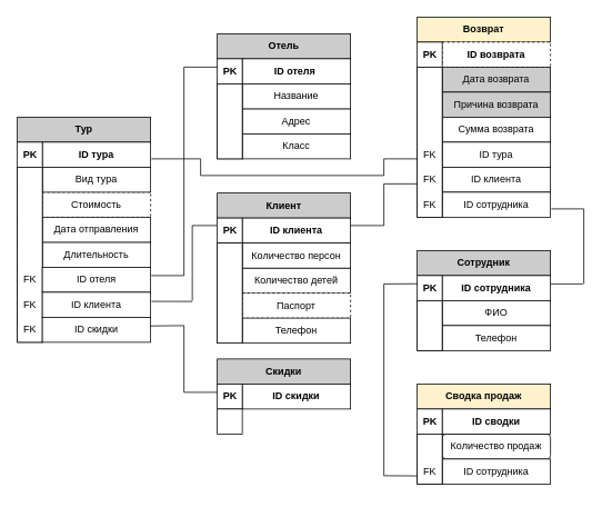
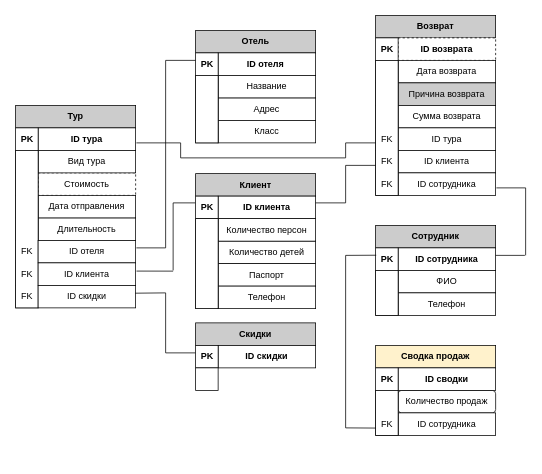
  <mxCell id="0" />
  <mxCell id="1" parent="0" />
  <mxCell id="2" value="" style="group" parent="1" vertex="1" connectable="0"><mxGeometry x="260" y="40" width="160" height="175" as="geometry" /></mxCell>
  <mxCell id="3" value="&lt;b&gt;Отель&lt;/b&gt;" style="rounded=0;whiteSpace=wrap;html=1;fillColor=#CCCCCC;strokeColor=#000000;" parent="2" vertex="1"><mxGeometry width="160" height="30" as="geometry" /></mxCell>
  <mxCell id="4" value="&lt;b&gt;ID отеля&amp;nbsp;&lt;/b&gt;" style="rounded=0;whiteSpace=wrap;html=1;strokeColor=#000000;" parent="2" vertex="1"><mxGeometry x="30" y="30" width="130" height="30" as="geometry" /></mxCell>
  <mxCell id="5" value="Адрес" style="rounded=0;whiteSpace=wrap;html=1;strokeColor=#000000;" parent="2" vertex="1"><mxGeometry x="30" y="90" width="130" height="30" as="geometry" /></mxCell>
  <mxCell id="6" value="Класс" style="rounded=0;whiteSpace=wrap;html=1;strokeColor=#000000;" parent="2" vertex="1"><mxGeometry x="30" y="120" width="130" height="30" as="geometry" /></mxCell>
  <mxCell id="7" value="Название" style="rounded=0;whiteSpace=wrap;html=1;strokeColor=#000000;" parent="2" vertex="1"><mxGeometry x="30" y="60" width="130" height="30" as="geometry" /></mxCell>
  <mxCell id="8" value="&lt;b&gt;PK&lt;/b&gt;" style="text;html=1;align=center;verticalAlign=middle;resizable=0;points=[];;autosize=1;" parent="2" vertex="1"><mxGeometry y="35" width="30" height="20" as="geometry" /></mxCell>
  <mxCell id="9" value="" style="rounded=0;whiteSpace=wrap;html=1;" vertex="1" parent="2"><mxGeometry y="30" width="30" height="30" as="geometry" /></mxCell>
  <mxCell id="10" value="" style="rounded=0;whiteSpace=wrap;html=1;" vertex="1" parent="2"><mxGeometry y="60" width="30" height="30" as="geometry" /></mxCell>
  <mxCell id="11" value="" style="rounded=0;whiteSpace=wrap;html=1;" vertex="1" parent="2"><mxGeometry y="90" width="30" height="30" as="geometry" /></mxCell>
  <mxCell id="12" value="" style="rounded=0;whiteSpace=wrap;html=1;" vertex="1" parent="2"><mxGeometry y="120" width="30" height="30" as="geometry" /></mxCell>
  <mxCell id="13" value="&lt;b&gt;PK&lt;/b&gt;" style="text;html=1;align=center;verticalAlign=middle;resizable=0;points=[];;autosize=1;" parent="2" vertex="1"><mxGeometry y="35" width="30" height="20" as="geometry" /></mxCell>
  <mxCell id="14" value="" style="rounded=0;whiteSpace=wrap;html=1;" vertex="1" parent="2"><mxGeometry y="60" width="30" height="90" as="geometry" /></mxCell>
  <mxCell id="15" value="" style="group" parent="1" vertex="1" connectable="0"><mxGeometry x="260" y="231" width="160" height="180" as="geometry" /></mxCell>
  <mxCell id="16" value="&lt;b&gt;Клиент&lt;/b&gt;" style="rounded=0;whiteSpace=wrap;html=1;fillColor=#CCCCCC;strokeColor=#000000;" parent="15" vertex="1"><mxGeometry width="160" height="30" as="geometry" /></mxCell>
  <mxCell id="17" value="&lt;b&gt;ID клиента&lt;/b&gt;" style="rounded=0;whiteSpace=wrap;html=1;strokeColor=#000000;" parent="15" vertex="1"><mxGeometry x="30" y="30" width="130" height="30" as="geometry" /></mxCell>
  <mxCell id="18" value="Количество детей" style="rounded=0;whiteSpace=wrap;html=1;strokeColor=#000000;" parent="15" vertex="1"><mxGeometry x="30" y="90" width="130" height="30" as="geometry" /></mxCell>
- <mxCell id="19" value="Паспорт" style="rounded=0;whiteSpace=wrap;html=1;strokeColor=#000000;dashed=1;" parent="15" vertex="1"><mxGeometry x="30" y="120" width="130" height="30" as="geometry" /></mxCell>
+ <mxCell id="19" value="Паспорт" style="rounded=0;whiteSpace=wrap;html=1;strokeColor=#000000;" parent="15" vertex="1"><mxGeometry x="30" y="120" width="130" height="30" as="geometry" /></mxCell>
  <mxCell id="20" value="Количество персон" style="rounded=0;whiteSpace=wrap;html=1;strokeColor=#000000;" parent="15" vertex="1"><mxGeometry x="30" y="60" width="130" height="30" as="geometry" /></mxCell>
  <mxCell id="21" value="Телефон" style="rounded=0;whiteSpace=wrap;html=1;strokeColor=#000000;" parent="15" vertex="1"><mxGeometry x="30" y="150" width="130" height="30" as="geometry" /></mxCell>
  <mxCell id="22" value="&lt;b&gt;PK&lt;/b&gt;" style="text;html=1;align=center;verticalAlign=middle;resizable=0;points=[];;autosize=1;" parent="15" vertex="1"><mxGeometry y="35" width="30" height="20" as="geometry" /></mxCell>
  <mxCell id="23" value="" style="rounded=0;whiteSpace=wrap;html=1;" vertex="1" parent="15"><mxGeometry y="30" width="30" height="30" as="geometry" /></mxCell>
  <mxCell id="24" value="&lt;b&gt;PK&lt;/b&gt;" style="text;html=1;align=center;verticalAlign=middle;resizable=0;points=[];;autosize=1;" vertex="1" parent="15"><mxGeometry y="65" width="30" height="20" as="geometry" /></mxCell>
  <mxCell id="25" value="" style="rounded=0;whiteSpace=wrap;html=1;" vertex="1" parent="15"><mxGeometry y="60" width="30" height="30" as="geometry" /></mxCell>
  <mxCell id="26" value="" style="rounded=0;whiteSpace=wrap;html=1;" vertex="1" parent="15"><mxGeometry y="90" width="30" height="30" as="geometry" /></mxCell>
  <mxCell id="27" value="" style="rounded=0;whiteSpace=wrap;html=1;" vertex="1" parent="15"><mxGeometry y="120" width="30" height="30" as="geometry" /></mxCell>
  <mxCell id="28" value="" style="rounded=0;whiteSpace=wrap;html=1;" vertex="1" parent="15"><mxGeometry y="150" width="30" height="30" as="geometry" /></mxCell>
  <mxCell id="29" value="&lt;b&gt;PK&lt;/b&gt;" style="text;html=1;align=center;verticalAlign=middle;resizable=0;points=[];;autosize=1;" vertex="1" parent="15"><mxGeometry y="35" width="30" height="20" as="geometry" /></mxCell>
  <mxCell id="30" value="" style="rounded=0;whiteSpace=wrap;html=1;" vertex="1" parent="15"><mxGeometry y="60" width="30" height="120" as="geometry" /></mxCell>
  <mxCell id="31" value="" style="group" parent="1" vertex="1" connectable="0"><mxGeometry x="500" y="20" width="160" height="260" as="geometry" /></mxCell>
- <mxCell id="32" value="&lt;b&gt;Возврат&lt;/b&gt;" style="rounded=0;whiteSpace=wrap;html=1;strokeColor=#000000;fillColor=#fff2cc;" parent="31" vertex="1"><mxGeometry width="160" height="30" as="geometry" /></mxCell>
+ <mxCell id="32" value="&lt;b&gt;Возврат&lt;/b&gt;" style="rounded=0;whiteSpace=wrap;html=1;strokeColor=#000000;fillColor=#CCCCCC;" parent="31" vertex="1"><mxGeometry width="160" height="30" as="geometry" /></mxCell>
  <mxCell id="33" value="&lt;b&gt;ID возврата&lt;/b&gt;" style="rounded=0;whiteSpace=wrap;html=1;strokeColor=#000000;dashed=1;" parent="31" vertex="1"><mxGeometry x="30" y="30" width="130" height="30" as="geometry" /></mxCell>
- <mxCell id="34" value="Дата возврата" style="rounded=0;whiteSpace=wrap;html=1;strokeColor=#000000;fillColor=#cccccc;" parent="31" vertex="1"><mxGeometry x="30" y="60" width="130" height="30" as="geometry" /></mxCell>
+ <mxCell id="34" value="Дата возврата" style="rounded=0;whiteSpace=wrap;html=1;strokeColor=#000000;" parent="31" vertex="1"><mxGeometry x="30" y="60" width="130" height="30" as="geometry" /></mxCell>
  <mxCell id="35" value="Причина возврата" style="rounded=0;whiteSpace=wrap;html=1;strokeColor=#000000;fillColor=#cccccc;" parent="31" vertex="1"><mxGeometry x="30" y="90" width="130" height="30" as="geometry" /></mxCell>
  <mxCell id="36" value="Сумма возврата" style="rounded=0;whiteSpace=wrap;html=1;strokeColor=#000000;" parent="31" vertex="1"><mxGeometry x="30" y="120" width="130" height="30" as="geometry" /></mxCell>
  <mxCell id="37" value="ID тура" style="rounded=0;whiteSpace=wrap;html=1;strokeColor=#000000;" parent="31" vertex="1"><mxGeometry x="30" y="150" width="130" height="30" as="geometry" /></mxCell>
  <mxCell id="38" value="ID клиента" style="rounded=0;whiteSpace=wrap;html=1;strokeColor=#000000;" parent="31" vertex="1"><mxGeometry x="30" y="180" width="130" height="30" as="geometry" /></mxCell>
  <mxCell id="39" value="ID сотрудника" style="rounded=0;whiteSpace=wrap;html=1;strokeColor=#000000;" parent="31" vertex="1"><mxGeometry x="30" y="210" width="130" height="30" as="geometry" /></mxCell>
  <mxCell id="40" value="&lt;b&gt;PK&lt;/b&gt;" style="text;html=1;align=center;verticalAlign=middle;resizable=0;points=[];;autosize=1;" parent="31" vertex="1"><mxGeometry y="35" width="30" height="20" as="geometry" /></mxCell>
  <mxCell id="41" value="" style="rounded=0;whiteSpace=wrap;html=1;" vertex="1" parent="31"><mxGeometry y="30" width="30" height="30" as="geometry" /></mxCell>
  <mxCell id="42" value="" style="rounded=0;whiteSpace=wrap;html=1;" vertex="1" parent="31"><mxGeometry y="60" width="30" height="30" as="geometry" /></mxCell>
  <mxCell id="43" value="&lt;b&gt;PK&lt;/b&gt;" style="text;html=1;align=center;verticalAlign=middle;resizable=0;points=[];;autosize=1;" vertex="1" parent="31"><mxGeometry y="95" width="30" height="20" as="geometry" /></mxCell>
  <mxCell id="44" value="" style="rounded=0;whiteSpace=wrap;html=1;" vertex="1" parent="31"><mxGeometry y="90" width="30" height="30" as="geometry" /></mxCell>
  <mxCell id="45" value="" style="rounded=0;whiteSpace=wrap;html=1;" vertex="1" parent="31"><mxGeometry y="120" width="30" height="30" as="geometry" /></mxCell>
  <mxCell id="46" value="" style="rounded=0;whiteSpace=wrap;html=1;" vertex="1" parent="31"><mxGeometry y="150" width="30" height="30" as="geometry" /></mxCell>
  <mxCell id="47" value="" style="rounded=0;whiteSpace=wrap;html=1;" vertex="1" parent="31"><mxGeometry y="180" width="30" height="30" as="geometry" /></mxCell>
  <mxCell id="48" value="" style="rounded=0;whiteSpace=wrap;html=1;" vertex="1" parent="31"><mxGeometry y="210" width="30" height="30" as="geometry" /></mxCell>
  <mxCell id="49" value="&lt;b&gt;PK&lt;/b&gt;" style="text;html=1;align=center;verticalAlign=middle;resizable=0;points=[];;autosize=1;" vertex="1" parent="31"><mxGeometry y="35" width="30" height="20" as="geometry" /></mxCell>
  <mxCell id="50" value="" style="rounded=0;whiteSpace=wrap;html=1;" vertex="1" parent="31"><mxGeometry y="60" width="30" height="180" as="geometry" /></mxCell>
  <mxCell id="51" value="FK" style="text;html=1;align=center;verticalAlign=middle;resizable=0;points=[];;autosize=1;" vertex="1" parent="31"><mxGeometry y="155" width="30" height="20" as="geometry" /></mxCell>
  <mxCell id="52" value="FK" style="text;html=1;align=center;verticalAlign=middle;resizable=0;points=[];;autosize=1;" vertex="1" parent="31"><mxGeometry y="185" width="30" height="20" as="geometry" /></mxCell>
  <mxCell id="53" value="FK" style="text;html=1;align=center;verticalAlign=middle;resizable=0;points=[];;autosize=1;" vertex="1" parent="31"><mxGeometry y="215" width="30" height="20" as="geometry" /></mxCell>
  <mxCell id="54" value="" style="group" parent="1" vertex="1" connectable="0"><mxGeometry x="500" y="460" width="160" height="150" as="geometry" /></mxCell>
  <mxCell id="55" value="&lt;b&gt;Сводка продаж&lt;/b&gt;" style="rounded=0;whiteSpace=wrap;html=1;strokeColor=#000000;fillColor=#fff2cc;" parent="54" vertex="1"><mxGeometry width="160" height="30" as="geometry" /></mxCell>
  <mxCell id="56" value="Количество продаж" style="whiteSpace=wrap;html=1;strokeColor=#000000;rounded=1;" parent="54" vertex="1"><mxGeometry x="30" y="60" width="130" height="30" as="geometry" /></mxCell>
  <mxCell id="57" value="ID сотрудника" style="rounded=0;whiteSpace=wrap;html=1;strokeColor=#000000;" parent="54" vertex="1"><mxGeometry x="30" y="90" width="130" height="30" as="geometry" /></mxCell>
  <mxCell id="58" value="&lt;b&gt;ID сводки&lt;/b&gt;" style="rounded=0;whiteSpace=wrap;html=1;strokeColor=#000000;" parent="54" vertex="1"><mxGeometry x="30" y="30" width="130" height="30" as="geometry" /></mxCell>
  <mxCell id="59" value="&lt;b&gt;PK&lt;/b&gt;" style="text;html=1;align=center;verticalAlign=middle;resizable=0;points=[];;autosize=1;" parent="54" vertex="1"><mxGeometry y="35" width="30" height="20" as="geometry" /></mxCell>
  <mxCell id="60" value="&lt;b&gt;PK&lt;/b&gt;" style="text;html=1;align=center;verticalAlign=middle;resizable=0;points=[];;autosize=1;" vertex="1" parent="54"><mxGeometry y="35" width="30" height="20" as="geometry" /></mxCell>
  <mxCell id="61" value="" style="rounded=0;whiteSpace=wrap;html=1;" vertex="1" parent="54"><mxGeometry y="30" width="30" height="30" as="geometry" /></mxCell>
  <mxCell id="62" value="" style="rounded=0;whiteSpace=wrap;html=1;" vertex="1" parent="54"><mxGeometry y="60" width="30" height="30" as="geometry" /></mxCell>
  <mxCell id="63" value="" style="rounded=0;whiteSpace=wrap;html=1;" vertex="1" parent="54"><mxGeometry y="90" width="30" height="30" as="geometry" /></mxCell>
  <mxCell id="64" value="&lt;b&gt;PK&lt;/b&gt;" style="text;html=1;align=center;verticalAlign=middle;resizable=0;points=[];;autosize=1;" vertex="1" parent="54"><mxGeometry y="35" width="30" height="20" as="geometry" /></mxCell>
  <mxCell id="65" value="" style="rounded=0;whiteSpace=wrap;html=1;" vertex="1" parent="54"><mxGeometry y="60" width="30" height="60" as="geometry" /></mxCell>
  <mxCell id="66" value="FK" style="text;html=1;align=center;verticalAlign=middle;resizable=0;points=[];;autosize=1;" vertex="1" parent="54"><mxGeometry y="95" width="30" height="20" as="geometry" /></mxCell>
  <mxCell id="67" value="" style="group" parent="1" vertex="1" connectable="0"><mxGeometry x="500" y="300" width="160" height="150" as="geometry" /></mxCell>
  <mxCell id="68" value="&lt;b&gt;Сотрудник&lt;/b&gt;" style="rounded=0;whiteSpace=wrap;html=1;strokeColor=#000000;fillColor=#CCCCCC;" parent="67" vertex="1"><mxGeometry width="160" height="30" as="geometry" /></mxCell>
  <mxCell id="69" value="&lt;b&gt;ID сотрудника&lt;/b&gt;" style="rounded=0;whiteSpace=wrap;html=1;strokeColor=#000000;" parent="67" vertex="1"><mxGeometry x="30" y="30" width="130" height="30" as="geometry" /></mxCell>
  <mxCell id="70" value="ФИО" style="rounded=0;whiteSpace=wrap;html=1;strokeColor=#000000;" parent="67" vertex="1"><mxGeometry x="30" y="60" width="130" height="30" as="geometry" /></mxCell>
  <mxCell id="71" value="Телефон" style="rounded=0;whiteSpace=wrap;html=1;strokeColor=#000000;" parent="67" vertex="1"><mxGeometry x="30" y="90" width="130" height="30" as="geometry" /></mxCell>
  <mxCell id="72" value="&lt;b&gt;PK&lt;/b&gt;" style="text;html=1;align=center;verticalAlign=middle;resizable=0;points=[];;autosize=1;" parent="67" vertex="1"><mxGeometry y="35" width="30" height="20" as="geometry" /></mxCell>
  <mxCell id="73" value="&lt;b&gt;PK&lt;/b&gt;" style="text;html=1;align=center;verticalAlign=middle;resizable=0;points=[];;autosize=1;" vertex="1" parent="67"><mxGeometry y="35" width="30" height="20" as="geometry" /></mxCell>
  <mxCell id="74" value="" style="rounded=0;whiteSpace=wrap;html=1;" vertex="1" parent="67"><mxGeometry y="30" width="30" height="30" as="geometry" /></mxCell>
  <mxCell id="75" value="" style="rounded=0;whiteSpace=wrap;html=1;" vertex="1" parent="67"><mxGeometry y="60" width="30" height="30" as="geometry" /></mxCell>
  <mxCell id="76" value="" style="rounded=0;whiteSpace=wrap;html=1;" vertex="1" parent="67"><mxGeometry y="90" width="30" height="30" as="geometry" /></mxCell>
  <mxCell id="77" value="&lt;b&gt;PK&lt;/b&gt;" style="text;html=1;align=center;verticalAlign=middle;resizable=0;points=[];;autosize=1;" vertex="1" parent="67"><mxGeometry y="35" width="30" height="20" as="geometry" /></mxCell>
  <mxCell id="78" value="" style="rounded=0;whiteSpace=wrap;html=1;" vertex="1" parent="67"><mxGeometry y="60" width="30" height="60" as="geometry" /></mxCell>
  <mxCell id="79" value="" style="group" parent="1" vertex="1" connectable="0"><mxGeometry x="20" y="140" width="160" height="271" as="geometry" /></mxCell>
  <mxCell id="80" value="" style="group" parent="79" vertex="1" connectable="0"><mxGeometry width="160" height="270" as="geometry" /></mxCell>
  <mxCell id="81" value="&lt;b&gt;Тур&lt;/b&gt;" style="rounded=0;whiteSpace=wrap;html=1;fillColor=#CCCCCC;strokeColor=#000000;" parent="80" vertex="1"><mxGeometry width="160" height="30" as="geometry" /></mxCell>
  <mxCell id="82" value="&lt;b&gt;ID тура&lt;/b&gt;" style="rounded=0;whiteSpace=wrap;html=1;strokeColor=#000000;" parent="80" vertex="1"><mxGeometry x="30" y="30" width="130" height="30" as="geometry" /></mxCell>
  <mxCell id="83" value="Стоимость" style="rounded=0;whiteSpace=wrap;html=1;strokeColor=#000000;dashed=1;" parent="80" vertex="1"><mxGeometry x="30" y="90" width="130" height="30" as="geometry" /></mxCell>
  <mxCell id="84" value="Длительность" style="rounded=0;whiteSpace=wrap;html=1;strokeColor=#000000;" parent="80" vertex="1"><mxGeometry x="30" y="150" width="130" height="30" as="geometry" /></mxCell>
  <mxCell id="85" value="Вид тура" style="rounded=0;whiteSpace=wrap;html=1;strokeColor=#000000;" parent="80" vertex="1"><mxGeometry x="30" y="60" width="130" height="30" as="geometry" /></mxCell>
  <mxCell id="86" value="Дата отправления" style="rounded=0;whiteSpace=wrap;html=1;strokeColor=#000000;" parent="80" vertex="1"><mxGeometry x="30" y="120" width="130" height="30" as="geometry" /></mxCell>
  <mxCell id="87" value="&lt;b&gt;PK&lt;/b&gt;" style="text;html=1;align=center;verticalAlign=middle;resizable=0;points=[];;autosize=1;" vertex="1" parent="80"><mxGeometry y="35" width="30" height="20" as="geometry" /></mxCell>
  <mxCell id="88" value="" style="rounded=0;whiteSpace=wrap;html=1;" vertex="1" parent="80"><mxGeometry y="30" width="30" height="30" as="geometry" /></mxCell>
  <mxCell id="89" value="" style="rounded=0;whiteSpace=wrap;html=1;" vertex="1" parent="80"><mxGeometry y="60" width="30" height="30" as="geometry" /></mxCell>
  <mxCell id="90" value="" style="rounded=0;whiteSpace=wrap;html=1;" vertex="1" parent="80"><mxGeometry y="90" width="30" height="30" as="geometry" /></mxCell>
  <mxCell id="91" value="" style="rounded=0;whiteSpace=wrap;html=1;" vertex="1" parent="80"><mxGeometry y="120" width="30" height="30" as="geometry" /></mxCell>
  <mxCell id="92" value="&lt;b&gt;PK&lt;/b&gt;" style="text;html=1;align=center;verticalAlign=middle;resizable=0;points=[];;autosize=1;" vertex="1" parent="80"><mxGeometry y="155" width="30" height="20" as="geometry" /></mxCell>
  <mxCell id="93" value="" style="rounded=0;whiteSpace=wrap;html=1;" vertex="1" parent="80"><mxGeometry y="150" width="30" height="30" as="geometry" /></mxCell>
  <mxCell id="94" value="" style="rounded=0;whiteSpace=wrap;html=1;" vertex="1" parent="80"><mxGeometry y="180" width="30" height="30" as="geometry" /></mxCell>
  <mxCell id="95" value="" style="rounded=0;whiteSpace=wrap;html=1;" vertex="1" parent="80"><mxGeometry y="210" width="30" height="30" as="geometry" /></mxCell>
  <mxCell id="96" value="" style="rounded=0;whiteSpace=wrap;html=1;" vertex="1" parent="80"><mxGeometry y="240" width="30" height="30" as="geometry" /></mxCell>
  <mxCell id="97" value="&lt;b&gt;PK&lt;/b&gt;" style="text;html=1;align=center;verticalAlign=middle;resizable=0;points=[];;autosize=1;" vertex="1" parent="80"><mxGeometry y="35" width="30" height="20" as="geometry" /></mxCell>
  <mxCell id="98" value="" style="rounded=0;whiteSpace=wrap;html=1;" vertex="1" parent="80"><mxGeometry y="60" width="30" height="210" as="geometry" /></mxCell>
  <mxCell id="99" value="FK" style="text;html=1;align=center;verticalAlign=middle;resizable=0;points=[];;autosize=1;" vertex="1" parent="80"><mxGeometry y="185" width="30" height="20" as="geometry" /></mxCell>
  <mxCell id="100" value="FK" style="text;html=1;align=center;verticalAlign=middle;resizable=0;points=[];;autosize=1;" vertex="1" parent="80"><mxGeometry y="215" width="30" height="20" as="geometry" /></mxCell>
  <mxCell id="101" value="FK" style="text;html=1;align=center;verticalAlign=middle;resizable=0;points=[];;autosize=1;" vertex="1" parent="80"><mxGeometry y="245" width="30" height="20" as="geometry" /></mxCell>
  <mxCell id="102" value="&lt;span style=&quot;white-space: normal&quot;&gt;ID отеля&lt;/span&gt;" style="rounded=0;whiteSpace=wrap;html=1;" parent="79" vertex="1"><mxGeometry x="30" y="180" width="130" height="30" as="geometry" /></mxCell>
  <mxCell id="103" value="&lt;span style=&quot;white-space: normal&quot;&gt;ID клиента&lt;/span&gt;" style="rounded=0;whiteSpace=wrap;html=1;" parent="79" vertex="1"><mxGeometry x="30" y="210" width="130" height="30" as="geometry" /></mxCell>
  <mxCell id="104" value="&lt;span style=&quot;white-space: normal&quot;&gt;ID скидки&lt;/span&gt;" style="rounded=0;whiteSpace=wrap;html=1;" parent="79" vertex="1"><mxGeometry x="30" y="240" width="130" height="30" as="geometry" /></mxCell>
  <mxCell id="105" value="" style="endArrow=none;html=1;exitX=0.996;exitY=0.681;exitDx=0;exitDy=0;exitPerimeter=0;" edge="1" parent="1"><mxGeometry width="50" height="50" relative="1" as="geometry"><mxPoint x="179.48" y="390.43" as="sourcePoint" /><mxPoint x="220" y="390" as="targetPoint" /></mxGeometry></mxCell>
  <mxCell id="106" value="" style="endArrow=none;html=1;" edge="1" parent="1"><mxGeometry width="50" height="50" relative="1" as="geometry"><mxPoint x="220" y="470" as="sourcePoint" /><mxPoint x="220" y="390" as="targetPoint" /></mxGeometry></mxCell>
  <mxCell id="107" value="" style="endArrow=none;html=1;" edge="1" parent="1"><mxGeometry width="50" height="50" relative="1" as="geometry"><mxPoint x="260" y="470" as="sourcePoint" /><mxPoint x="220" y="470" as="targetPoint" /></mxGeometry></mxCell>
  <mxCell id="108" value="" style="endArrow=none;html=1;" edge="1" parent="1"><mxGeometry width="50" height="50" relative="1" as="geometry"><mxPoint x="181" y="330" as="sourcePoint" /><mxPoint x="220" y="330" as="targetPoint" /></mxGeometry></mxCell>
  <mxCell id="109" value="" style="endArrow=none;html=1;" edge="1" parent="1"><mxGeometry width="50" height="50" relative="1" as="geometry"><mxPoint x="220" y="330" as="sourcePoint" /><mxPoint x="220" y="80" as="targetPoint" /></mxGeometry></mxCell>
  <mxCell id="110" value="" style="endArrow=none;html=1;entryX=0;entryY=0.25;entryDx=0;entryDy=0;entryPerimeter=0;" edge="1" parent="1" target="13"><mxGeometry width="50" height="50" relative="1" as="geometry"><mxPoint x="220" y="80" as="sourcePoint" /><mxPoint x="250" y="10" as="targetPoint" /></mxGeometry></mxCell>
  <mxCell id="111" value="" style="endArrow=none;html=1;exitX=1.009;exitY=0.365;exitDx=0;exitDy=0;exitPerimeter=0;" edge="1" parent="1" source="103"><mxGeometry width="50" height="50" relative="1" as="geometry"><mxPoint x="200" y="400" as="sourcePoint" /><mxPoint x="230" y="361" as="targetPoint" /></mxGeometry></mxCell>
  <mxCell id="112" value="" style="endArrow=none;html=1;" edge="1" parent="1"><mxGeometry width="50" height="50" relative="1" as="geometry"><mxPoint x="230" y="360" as="sourcePoint" /><mxPoint x="230" y="270" as="targetPoint" /></mxGeometry></mxCell>
  <mxCell id="113" value="" style="endArrow=none;html=1;" edge="1" parent="1"><mxGeometry width="50" height="50" relative="1" as="geometry"><mxPoint x="230" y="270" as="sourcePoint" /><mxPoint x="259.5" y="270" as="targetPoint" /></mxGeometry></mxCell>
  <mxCell id="114" value="&lt;b&gt;Скидки&lt;/b&gt;" style="rounded=0;whiteSpace=wrap;html=1;strokeColor=#000000;fillColor=#CCCCCC;" parent="1" vertex="1"><mxGeometry x="260" y="430" width="160" height="30" as="geometry" /></mxCell>
  <mxCell id="115" value="&lt;b&gt;ID скидки&lt;/b&gt;" style="rounded=0;whiteSpace=wrap;html=1;strokeColor=#000000;" parent="1" vertex="1"><mxGeometry x="290" y="460" width="130" height="30" as="geometry" /></mxCell>
  <mxCell id="116" value="&lt;b&gt;PK&lt;/b&gt;" style="text;html=1;align=center;verticalAlign=middle;resizable=0;points=[];;autosize=1;" parent="1" vertex="1"><mxGeometry x="260" y="465" width="30" height="20" as="geometry" /></mxCell>
  <mxCell id="117" value="&lt;b&gt;PK&lt;/b&gt;" style="text;html=1;align=center;verticalAlign=middle;resizable=0;points=[];;autosize=1;" vertex="1" parent="1"><mxGeometry x="260" y="465" width="30" height="20" as="geometry" /></mxCell>
  <mxCell id="118" value="" style="rounded=0;whiteSpace=wrap;html=1;" vertex="1" parent="1"><mxGeometry x="260" y="460" width="30" height="30" as="geometry" /></mxCell>
  <mxCell id="119" value="" style="rounded=0;whiteSpace=wrap;html=1;" vertex="1" parent="1"><mxGeometry x="260" y="490" width="30" height="30" as="geometry" /></mxCell>
  <mxCell id="120" value="&lt;b&gt;PK&lt;/b&gt;" style="text;html=1;align=center;verticalAlign=middle;resizable=0;points=[];;autosize=1;" vertex="1" parent="1"><mxGeometry x="260" y="465" width="30" height="20" as="geometry" /></mxCell>
  <mxCell id="121" value="" style="endArrow=none;html=1;" edge="1" parent="1"><mxGeometry width="50" height="50" relative="1" as="geometry"><mxPoint x="181" y="190" as="sourcePoint" /><mxPoint x="240" y="190" as="targetPoint" /></mxGeometry></mxCell>
  <mxCell id="122" value="" style="endArrow=none;html=1;" edge="1" parent="1"><mxGeometry width="50" height="50" relative="1" as="geometry"><mxPoint x="240" y="210" as="sourcePoint" /><mxPoint x="240" y="190" as="targetPoint" /></mxGeometry></mxCell>
  <mxCell id="123" value="" style="endArrow=none;html=1;" edge="1" parent="1"><mxGeometry width="50" height="50" relative="1" as="geometry"><mxPoint x="240" y="210" as="sourcePoint" /><mxPoint x="460" y="210" as="targetPoint" /></mxGeometry></mxCell>
  <mxCell id="124" value="" style="endArrow=none;html=1;" edge="1" parent="1"><mxGeometry width="50" height="50" relative="1" as="geometry"><mxPoint x="460" y="210" as="sourcePoint" /><mxPoint x="460" y="190" as="targetPoint" /></mxGeometry></mxCell>
  <mxCell id="125" value="" style="endArrow=none;html=1;entryX=0;entryY=0.75;entryDx=0;entryDy=0;entryPerimeter=0;" edge="1" parent="1" target="51"><mxGeometry width="50" height="50" relative="1" as="geometry"><mxPoint x="460" y="190" as="sourcePoint" /><mxPoint x="500" y="110" as="targetPoint" /></mxGeometry></mxCell>
  <mxCell id="126" value="" style="endArrow=none;html=1;exitX=1;exitY=0.3;exitDx=0;exitDy=0;exitPerimeter=0;" edge="1" parent="1" source="17"><mxGeometry width="50" height="50" relative="1" as="geometry"><mxPoint x="440" y="300" as="sourcePoint" /><mxPoint x="460" y="270" as="targetPoint" /></mxGeometry></mxCell>
  <mxCell id="127" value="" style="endArrow=none;html=1;" edge="1" parent="1"><mxGeometry width="50" height="50" relative="1" as="geometry"><mxPoint x="460" y="220" as="sourcePoint" /><mxPoint x="460" y="270" as="targetPoint" /></mxGeometry></mxCell>
  <mxCell id="128" value="" style="endArrow=none;html=1;exitX=0;exitY=0.75;exitDx=0;exitDy=0;exitPerimeter=0;" edge="1" parent="1" source="52"><mxGeometry width="50" height="50" relative="1" as="geometry"><mxPoint x="430" y="360" as="sourcePoint" /><mxPoint x="460" y="220" as="targetPoint" /></mxGeometry></mxCell>
  <mxCell id="129" value="" style="endArrow=none;html=1;" edge="1" parent="1"><mxGeometry width="50" height="50" relative="1" as="geometry"><mxPoint x="661" y="250" as="sourcePoint" /><mxPoint x="700" y="250" as="targetPoint" /></mxGeometry></mxCell>
  <mxCell id="130" value="" style="endArrow=none;html=1;" edge="1" parent="1"><mxGeometry width="50" height="50" relative="1" as="geometry"><mxPoint x="700" y="340" as="sourcePoint" /><mxPoint x="700" y="250" as="targetPoint" /></mxGeometry></mxCell>
  <mxCell id="131" value="" style="endArrow=none;html=1;" edge="1" parent="1"><mxGeometry width="50" height="50" relative="1" as="geometry"><mxPoint x="660" y="340" as="sourcePoint" /><mxPoint x="699" y="340" as="targetPoint" /></mxGeometry></mxCell>
  <mxCell id="132" value="" style="endArrow=none;html=1;entryX=0.026;entryY=0.24;entryDx=0;entryDy=0;entryPerimeter=0;" edge="1" parent="1" target="77"><mxGeometry width="50" height="50" relative="1" as="geometry"><mxPoint x="460" y="340" as="sourcePoint" /><mxPoint x="500" y="350" as="targetPoint" /></mxGeometry></mxCell>
  <mxCell id="133" value="" style="endArrow=none;html=1;" edge="1" parent="1"><mxGeometry width="50" height="50" relative="1" as="geometry"><mxPoint x="460" y="570" as="sourcePoint" /><mxPoint x="460" y="340" as="targetPoint" /></mxGeometry></mxCell>
  <mxCell id="134" value="" style="endArrow=none;html=1;exitX=0;exitY=0.763;exitDx=0;exitDy=0;exitPerimeter=0;" edge="1" parent="1" source="66"><mxGeometry width="50" height="50" relative="1" as="geometry"><mxPoint x="430" y="640" as="sourcePoint" /><mxPoint x="460" y="570" as="targetPoint" /></mxGeometry></mxCell>
